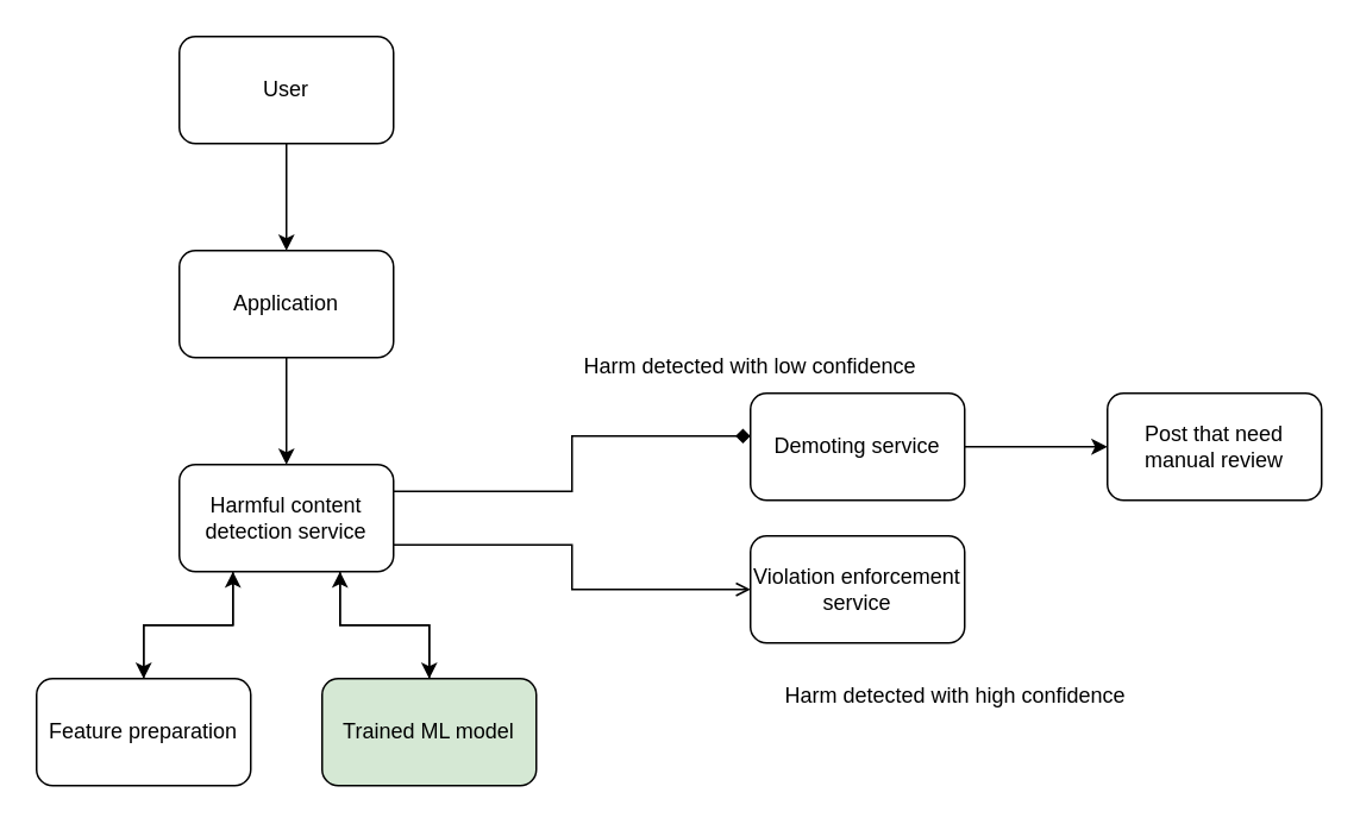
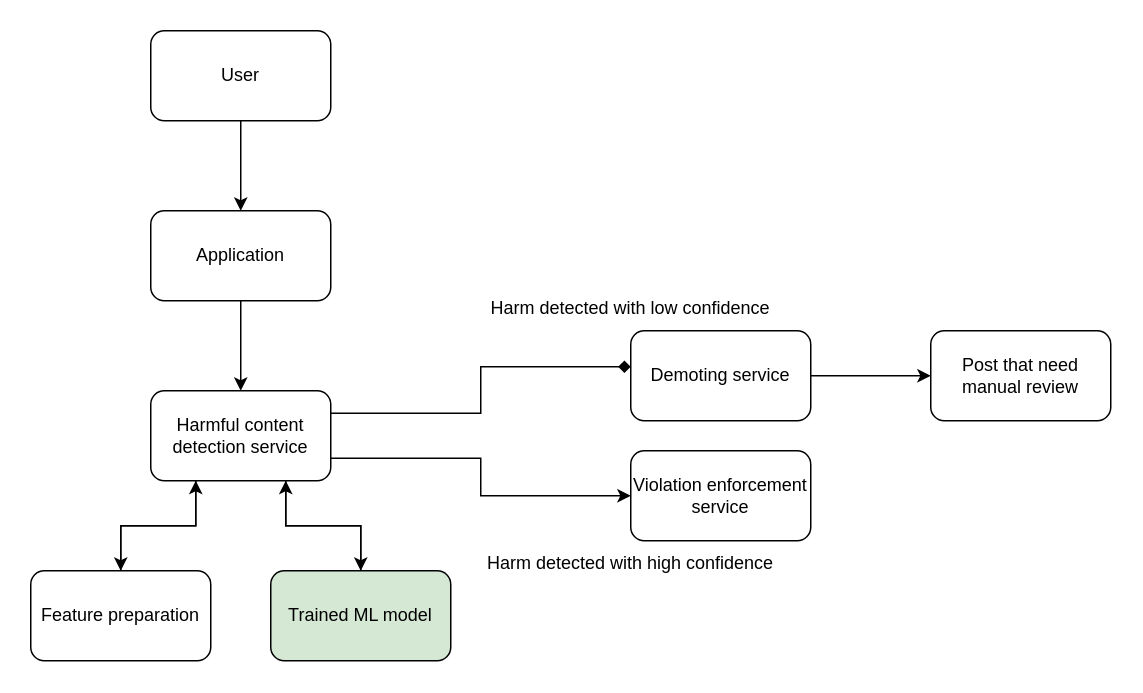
  <mxCell id="0" />
  <mxCell id="1" parent="0" />
  <mxCell id="2" style="edgeStyle=orthogonalEdgeStyle;rounded=0;orthogonalLoop=1;jettySize=auto;html=1;exitX=0.5;exitY=1;exitDx=0;exitDy=0;entryX=0.5;entryY=0;entryDx=0;entryDy=0;" edge="1" parent="1" source="3" target="5"><mxGeometry relative="1" as="geometry" /></mxCell>
  <mxCell id="3" value="User" style="rounded=1;whiteSpace=wrap;html=1;" vertex="1" parent="1"><mxGeometry x="100" y="20" width="120" height="60" as="geometry" /></mxCell>
  <mxCell id="4" style="edgeStyle=orthogonalEdgeStyle;rounded=0;orthogonalLoop=1;jettySize=auto;html=1;exitX=0.5;exitY=1;exitDx=0;exitDy=0;" edge="1" parent="1" source="5" target="9"><mxGeometry relative="1" as="geometry" /></mxCell>
  <mxCell id="5" value="Application" style="rounded=1;whiteSpace=wrap;html=1;" vertex="1" parent="1"><mxGeometry x="100" y="140" width="120" height="60" as="geometry" /></mxCell>
- <mxCell id="6" style="edgeStyle=orthogonalEdgeStyle;rounded=0;orthogonalLoop=1;jettySize=auto;html=1;exitX=1;exitY=0.75;exitDx=0;exitDy=0;entryX=0;entryY=0.5;entryDx=0;entryDy=0;endArrow=open;" edge="1" parent="1" source="9" target="12"><mxGeometry relative="1" as="geometry" /></mxCell>
+ <mxCell id="6" style="edgeStyle=orthogonalEdgeStyle;rounded=0;orthogonalLoop=1;jettySize=auto;html=1;exitX=1;exitY=0.75;exitDx=0;exitDy=0;entryX=0;entryY=0.5;entryDx=0;entryDy=0;" edge="1" parent="1" source="9" target="12"><mxGeometry relative="1" as="geometry" /></mxCell>
  <mxCell id="7" style="edgeStyle=orthogonalEdgeStyle;rounded=0;orthogonalLoop=1;jettySize=auto;html=1;exitX=0.75;exitY=1;exitDx=0;exitDy=0;" edge="1" parent="1" source="9" target="16"><mxGeometry relative="1" as="geometry" /></mxCell>
  <mxCell id="8" style="edgeStyle=orthogonalEdgeStyle;rounded=0;orthogonalLoop=1;jettySize=auto;html=1;exitX=0.25;exitY=1;exitDx=0;exitDy=0;entryX=0.5;entryY=0;entryDx=0;entryDy=0;" edge="1" parent="1" source="9" target="14"><mxGeometry relative="1" as="geometry" /></mxCell>
  <mxCell id="9" value="Harmful content detection service" style="rounded=1;whiteSpace=wrap;html=1;" vertex="1" parent="1"><mxGeometry x="100" y="260" width="120" height="60" as="geometry" /></mxCell>
  <mxCell id="10" style="edgeStyle=orthogonalEdgeStyle;rounded=0;orthogonalLoop=1;jettySize=auto;html=1;exitX=1;exitY=0.5;exitDx=0;exitDy=0;entryX=0;entryY=0.5;entryDx=0;entryDy=0;" edge="1" parent="1" source="11" target="17"><mxGeometry relative="1" as="geometry" /></mxCell>
  <mxCell id="11" value="Demoting service" style="rounded=1;whiteSpace=wrap;html=1;" vertex="1" parent="1"><mxGeometry x="420" y="220" width="120" height="60" as="geometry" /></mxCell>
  <mxCell id="12" value="Violation enforcement service" style="rounded=1;whiteSpace=wrap;html=1;" vertex="1" parent="1"><mxGeometry x="420" y="300" width="120" height="60" as="geometry" /></mxCell>
  <mxCell id="13" style="edgeStyle=orthogonalEdgeStyle;rounded=0;orthogonalLoop=1;jettySize=auto;html=1;exitX=0.5;exitY=0;exitDx=0;exitDy=0;entryX=0.25;entryY=1;entryDx=0;entryDy=0;" edge="1" parent="1" source="14" target="9"><mxGeometry relative="1" as="geometry" /></mxCell>
  <mxCell id="14" value="Feature preparation" style="rounded=1;whiteSpace=wrap;html=1;" vertex="1" parent="1"><mxGeometry x="20" y="380" width="120" height="60" as="geometry" /></mxCell>
  <mxCell id="15" style="edgeStyle=orthogonalEdgeStyle;rounded=0;orthogonalLoop=1;jettySize=auto;html=1;exitX=0.5;exitY=0;exitDx=0;exitDy=0;entryX=0.75;entryY=1;entryDx=0;entryDy=0;" edge="1" parent="1" source="16" target="9"><mxGeometry relative="1" as="geometry" /></mxCell>
  <mxCell id="16" value="Trained ML model" style="rounded=1;whiteSpace=wrap;html=1;fillColor=#d5e8d4;" vertex="1" parent="1"><mxGeometry x="180" y="380" width="120" height="60" as="geometry" /></mxCell>
  <mxCell id="17" value="Post that need manual review" style="rounded=1;whiteSpace=wrap;html=1;" vertex="1" parent="1"><mxGeometry x="620" y="220" width="120" height="60" as="geometry" /></mxCell>
  <mxCell id="18" style="edgeStyle=orthogonalEdgeStyle;rounded=0;orthogonalLoop=1;jettySize=auto;html=1;exitX=1;exitY=0.25;exitDx=0;exitDy=0;entryX=0;entryY=0.4;entryDx=0;entryDy=0;entryPerimeter=0;endArrow=diamond;" edge="1" parent="1" source="9" target="11"><mxGeometry relative="1" as="geometry" /></mxCell>
  <mxCell id="19" value="Harm detected with low confidence" style="text;html=1;strokeColor=none;fillColor=none;align=center;verticalAlign=middle;whiteSpace=wrap;rounded=0;" vertex="1" parent="1"><mxGeometry x="300" y="190" width="240" height="30" as="geometry" /></mxCell>
- <mxCell id="20" value="Harm detected with high confidence" style="text;html=1;strokeColor=none;fillColor=none;align=center;verticalAlign=middle;whiteSpace=wrap;rounded=0;" vertex="1" parent="1"><mxGeometry x="415" y="375" width="240" height="30" as="geometry" /></mxCell>
+ <mxCell id="20" value="Harm detected with high confidence" style="text;html=1;strokeColor=none;fillColor=none;align=center;verticalAlign=middle;whiteSpace=wrap;rounded=0;" vertex="1" parent="1"><mxGeometry x="300" y="360" width="240" height="30" as="geometry" /></mxCell>
